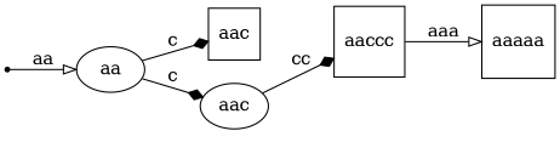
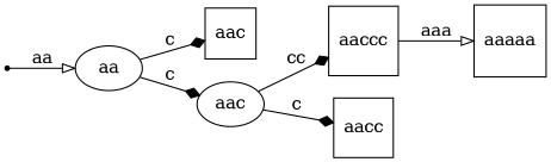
  digraph {
    rankdir=LR
    node [shape=square]
    edge [arrowhead=diamond]
    n1 [label=aac]
    aaccc
    aaaaa
    n4 [label=aac shape=""]
+   aacc
    start [shape=point]
    aa [shape=""]
    aaccc -> aaaaa [arrowhead=onormal label=aaa]
    n4 -> aaccc [label=cc]
+   n4 -> aacc [label=c]
    start -> aa [arrowhead=onormal label=aa]
    aa -> n1 [label=c]
    aa -> n4 [label=c]
  }
